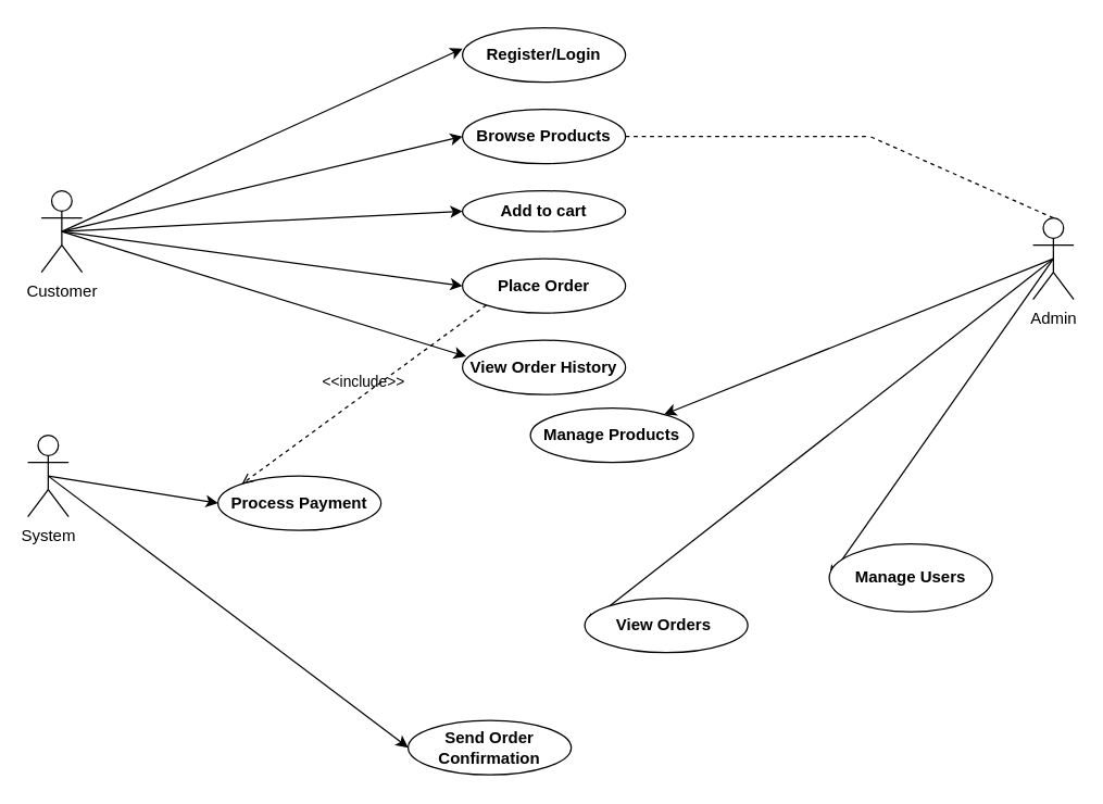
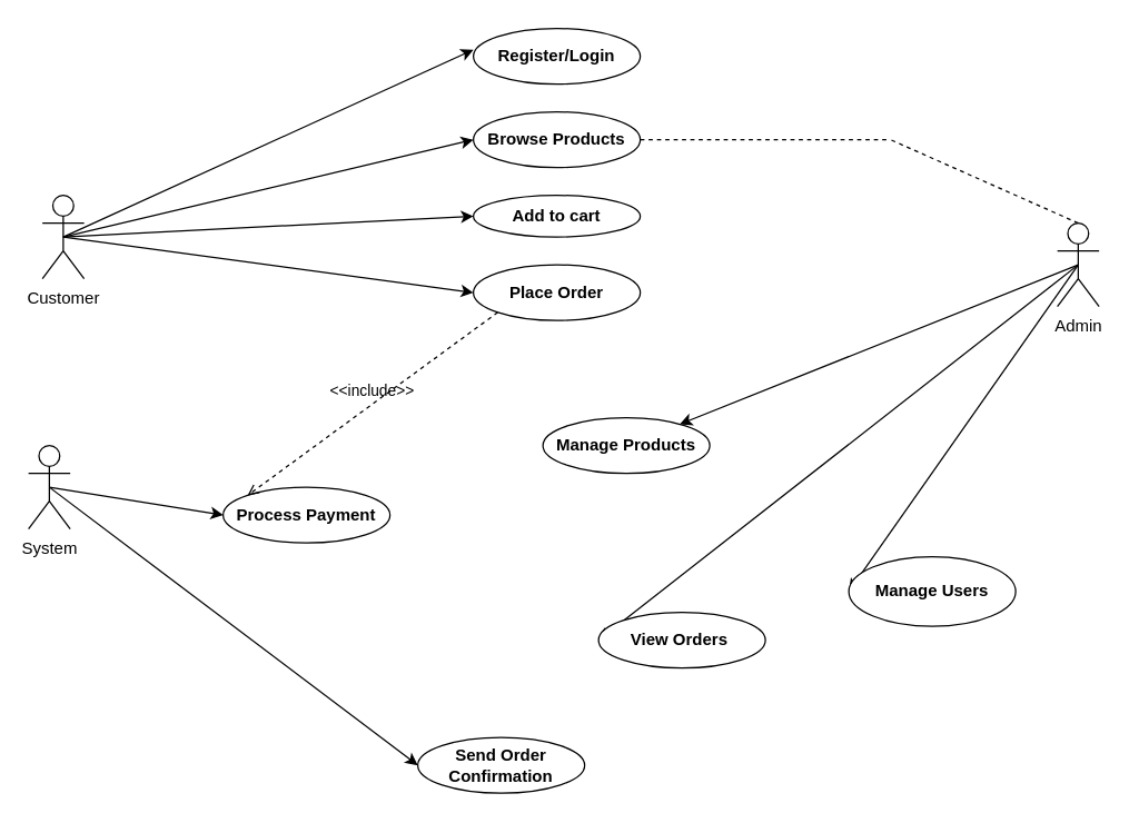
  <mxCell id="0" />
  <mxCell id="1" parent="0" />
  <mxCell id="2" style="edgeStyle=none;html=1;exitX=0.5;exitY=0.5;exitDx=0;exitDy=0;exitPerimeter=0;entryX=0;entryY=0.5;entryDx=0;entryDy=0;" parent="1" source="5" target="14" edge="1"><mxGeometry relative="1" as="geometry" /></mxCell>
  <mxCell id="3" style="edgeStyle=none;html=1;exitX=0.5;exitY=0.5;exitDx=0;exitDy=0;exitPerimeter=0;entryX=0;entryY=0.5;entryDx=0;entryDy=0;" parent="1" source="5" target="15" edge="1"><mxGeometry relative="1" as="geometry" /></mxCell>
  <mxCell id="4" style="edgeStyle=none;html=1;exitX=0.5;exitY=0.5;exitDx=0;exitDy=0;exitPerimeter=0;entryX=0;entryY=0.5;entryDx=0;entryDy=0;" parent="1" source="5" target="16" edge="1"><mxGeometry relative="1" as="geometry" /></mxCell>
  <mxCell id="5" value="Customer" style="shape=umlActor;verticalLabelPosition=bottom;verticalAlign=top;html=1;outlineConnect=0;" parent="1" vertex="1"><mxGeometry x="30" y="140" width="30" height="60" as="geometry" /></mxCell>
  <mxCell id="6" style="edgeStyle=none;html=1;exitX=0.5;exitY=0.5;exitDx=0;exitDy=0;exitPerimeter=0;" parent="1" source="9" target="20" edge="1"><mxGeometry relative="1" as="geometry" /></mxCell>
  <mxCell id="7" style="edgeStyle=none;html=1;exitX=0.5;exitY=0.5;exitDx=0;exitDy=0;exitPerimeter=0;entryX=0;entryY=0.5;entryDx=0;entryDy=0;" parent="1" source="9" target="21" edge="1"><mxGeometry relative="1" as="geometry" /></mxCell>
  <mxCell id="8" style="edgeStyle=none;html=1;exitX=0.5;exitY=0.5;exitDx=0;exitDy=0;exitPerimeter=0;entryX=0;entryY=0.5;entryDx=0;entryDy=0;" parent="1" source="9" target="22" edge="1"><mxGeometry relative="1" as="geometry" /></mxCell>
  <mxCell id="9" value="Admin" style="shape=umlActor;verticalLabelPosition=bottom;verticalAlign=top;html=1;outlineConnect=0;" parent="1" vertex="1"><mxGeometry x="760" y="160" width="30" height="60" as="geometry" /></mxCell>
  <mxCell id="10" style="edgeStyle=none;html=1;exitX=0.5;exitY=0.5;exitDx=0;exitDy=0;exitPerimeter=0;entryX=0;entryY=0.5;entryDx=0;entryDy=0;" parent="1" source="12" target="23" edge="1"><mxGeometry relative="1" as="geometry" /></mxCell>
  <mxCell id="11" style="edgeStyle=none;html=1;exitX=0.5;exitY=0.5;exitDx=0;exitDy=0;exitPerimeter=0;entryX=0;entryY=0.5;entryDx=0;entryDy=0;" parent="1" source="12" target="24" edge="1"><mxGeometry relative="1" as="geometry" /></mxCell>
  <mxCell id="12" value="System" style="shape=umlActor;verticalLabelPosition=bottom;verticalAlign=top;html=1;outlineConnect=0;" parent="1" vertex="1"><mxGeometry x="20" y="320" width="30" height="60" as="geometry" /></mxCell>
  <mxCell id="13" value="Register/Login" style="ellipse;whiteSpace=wrap;html=1;fontStyle=1" parent="1" vertex="1"><mxGeometry x="340" y="20" width="120" height="40" as="geometry" /></mxCell>
  <mxCell id="14" value="Browse Products" style="ellipse;whiteSpace=wrap;html=1;fontStyle=1" parent="1" vertex="1"><mxGeometry x="340" y="80" width="120" height="40" as="geometry" /></mxCell>
  <mxCell id="15" value="Add to cart" style="ellipse;whiteSpace=wrap;html=1;fontStyle=1" parent="1" vertex="1"><mxGeometry x="340" y="140" width="120" height="30" as="geometry" /></mxCell>
  <mxCell id="16" value="Place Order" style="ellipse;whiteSpace=wrap;html=1;fontStyle=1" parent="1" vertex="1"><mxGeometry x="340" y="190" width="120" height="40" as="geometry" /></mxCell>
- <mxCell id="17" value="&lt;b&gt;View Order History&lt;/b&gt;" style="ellipse;whiteSpace=wrap;html=1;" parent="1" vertex="1"><mxGeometry x="340" y="250" width="120" height="40" as="geometry" /></mxCell>
  <mxCell id="18" style="edgeStyle=none;html=1;entryX=0.083;entryY=0.5;entryDx=0;entryDy=0;entryPerimeter=0;exitX=0.5;exitY=0.5;exitDx=0;exitDy=0;exitPerimeter=0;" parent="1" source="5" edge="1"><mxGeometry relative="1" as="geometry"><mxPoint x="50.04" y="44.758" as="sourcePoint" /><mxPoint x="340" y="35.25" as="targetPoint" /></mxGeometry></mxCell>
- <mxCell id="19" style="edgeStyle=none;html=1;exitX=0.5;exitY=0.5;exitDx=0;exitDy=0;exitPerimeter=0;entryX=0.022;entryY=0.3;entryDx=0;entryDy=0;entryPerimeter=0;" parent="1" source="5" target="17" edge="1"><mxGeometry relative="1" as="geometry" /></mxCell>
  <mxCell id="20" value="Manage Products" style="ellipse;whiteSpace=wrap;html=1;fontStyle=1" parent="1" vertex="1"><mxGeometry x="390" y="300" width="120" height="40" as="geometry" /></mxCell>
  <mxCell id="21" value="View Orders&amp;nbsp;" style="ellipse;whiteSpace=wrap;html=1;fontStyle=1" parent="1" vertex="1"><mxGeometry x="430" y="440" width="120" height="40" as="geometry" /></mxCell>
  <mxCell id="22" value="Manage Users" style="ellipse;whiteSpace=wrap;html=1;fontStyle=1" parent="1" vertex="1"><mxGeometry x="610" y="400" width="120" height="50" as="geometry" /></mxCell>
  <mxCell id="23" value="&lt;b&gt;Process Payment&lt;/b&gt;" style="ellipse;whiteSpace=wrap;html=1;" parent="1" vertex="1"><mxGeometry x="160" y="350" width="120" height="40" as="geometry" /></mxCell>
  <mxCell id="24" value="&lt;b&gt;Send Order Confirmation&lt;/b&gt;" style="ellipse;whiteSpace=wrap;html=1;" parent="1" vertex="1"><mxGeometry x="300" y="530" width="120" height="40" as="geometry" /></mxCell>
  <mxCell id="25" value="" style="endArrow=none;dashed=1;html=1;exitX=0.5;exitY=0;exitDx=0;exitDy=0;exitPerimeter=0;" parent="1" source="9" edge="1"><mxGeometry width="50" height="50" relative="1" as="geometry"><mxPoint x="580" y="350" as="sourcePoint" /><mxPoint x="640" y="100" as="targetPoint" /></mxGeometry></mxCell>
  <mxCell id="26" value="" style="endArrow=none;dashed=1;html=1;exitX=1;exitY=0.5;exitDx=0;exitDy=0;" parent="1" source="14" edge="1"><mxGeometry width="50" height="50" relative="1" as="geometry"><mxPoint x="470" y="100" as="sourcePoint" /><mxPoint x="640" y="100" as="targetPoint" /></mxGeometry></mxCell>
  <mxCell id="27" value="&amp;lt;&amp;lt;include&amp;gt;&amp;gt;" style="html=1;verticalAlign=bottom;labelBackgroundColor=none;endArrow=open;endFill=0;dashed=1;entryX=0;entryY=0;entryDx=0;entryDy=0;exitX=0;exitY=1;exitDx=0;exitDy=0;" parent="1" source="16" target="23" edge="1"><mxGeometry width="160" relative="1" as="geometry"><mxPoint x="260" y="370" as="sourcePoint" /><mxPoint x="120" y="500" as="targetPoint" /></mxGeometry></mxCell>
